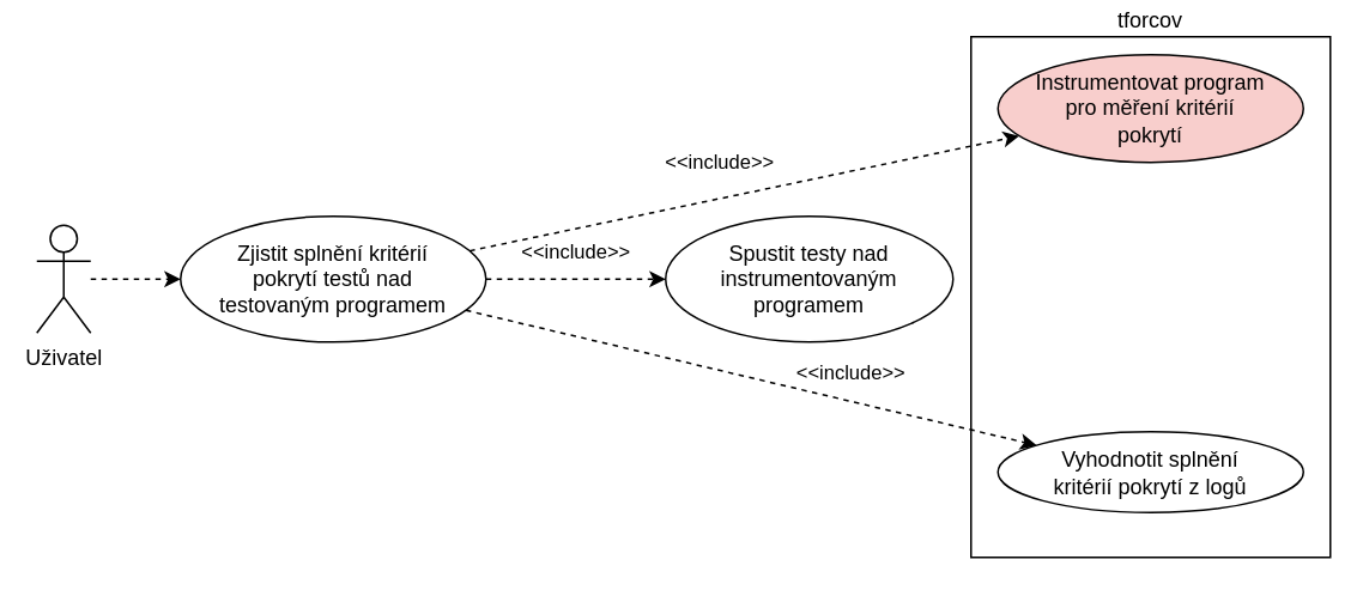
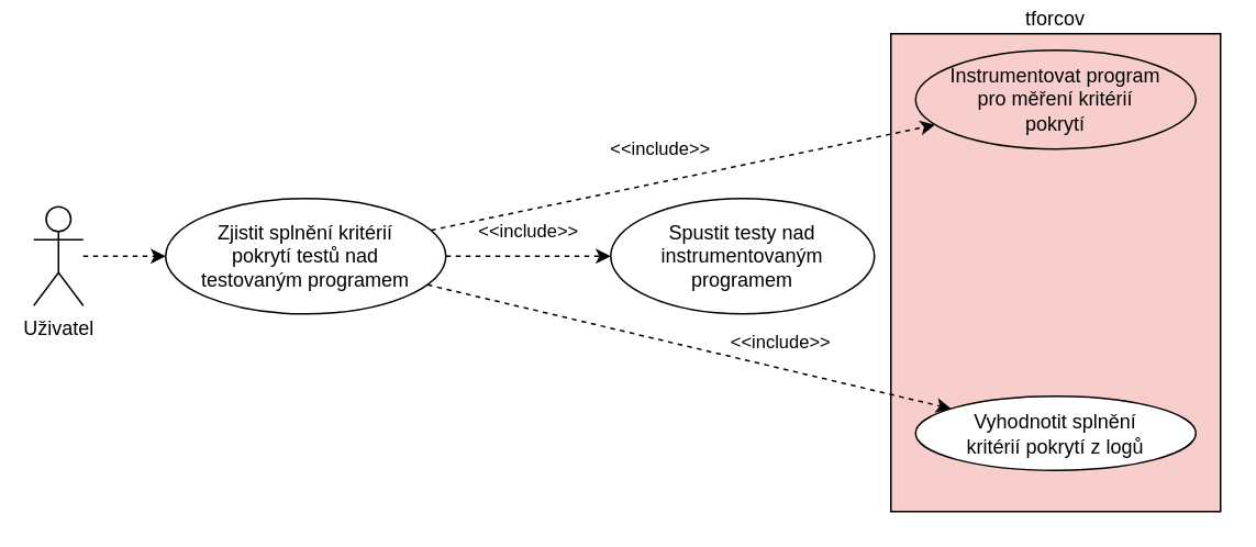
  <mxCell id="0" />
  <mxCell id="1" parent="0" />
- <mxCell id="2" value="tforcov" style="rounded=0;whiteSpace=wrap;html=1;align=center;labelPosition=center;verticalLabelPosition=top;verticalAlign=bottom;" vertex="1" parent="1"><mxGeometry x="540" y="20" width="200" height="290" as="geometry" /></mxCell>
+ <mxCell id="2" value="tforcov" style="rounded=0;whiteSpace=wrap;html=1;align=center;labelPosition=center;verticalLabelPosition=top;verticalAlign=bottom;fillColor=#f8cecc;" vertex="1" parent="1"><mxGeometry x="540" y="20" width="200" height="290" as="geometry" /></mxCell>
  <mxCell id="3" value="Uživatel" style="shape=umlActor;verticalLabelPosition=bottom;verticalAlign=top;html=1;outlineConnect=0;" vertex="1" parent="1"><mxGeometry x="20" y="125" width="30" height="60" as="geometry" /></mxCell>
  <mxCell id="4" value="Instrumentovat program pro měření kritérií pokrytí" style="ellipse;whiteSpace=wrap;html=1;spacing=20;fillColor=#f8cecc;" vertex="1" parent="1"><mxGeometry x="555" y="30" width="170" height="60" as="geometry" /></mxCell>
  <mxCell id="5" value="Vyhodnotit splnění kritérií pokrytí z logů" style="ellipse;whiteSpace=wrap;html=1;spacing=20;" vertex="1" parent="1"><mxGeometry x="555" y="240" width="170" height="45" as="geometry" /></mxCell>
  <mxCell id="6" value="Spustit testy nad instrumentovaným programem" style="ellipse;whiteSpace=wrap;html=1;align=center;spacing=20;" vertex="1" parent="1"><mxGeometry x="370" y="120" width="160" height="70" as="geometry" /></mxCell>
  <mxCell id="7" value="Zjistit splnění kritérií pokrytí testů nad testovaným programem" style="ellipse;whiteSpace=wrap;html=1;align=center;spacing=20;" vertex="1" parent="1"><mxGeometry x="100" y="120" width="170" height="70" as="geometry" /></mxCell>
  <mxCell id="8" value="" style="endArrow=classic;html=1;rounded=0;dashed=1;" edge="1" parent="1" source="3" target="7"><mxGeometry width="50" height="50" relative="1" as="geometry"><mxPoint x="340" y="140" as="sourcePoint" /><mxPoint x="390" y="90" as="targetPoint" /></mxGeometry></mxCell>
  <mxCell id="9" value="&amp;lt;&amp;lt;include&amp;gt;&amp;gt;" style="endArrow=classic;html=1;rounded=0;dashed=1;" edge="1" parent="1" source="7" target="6"><mxGeometry y="15" width="50" height="50" relative="1" as="geometry"><mxPoint x="340" y="140" as="sourcePoint" /><mxPoint x="390" y="90" as="targetPoint" /><mxPoint as="offset" /></mxGeometry></mxCell>
  <mxCell id="10" value="&amp;lt;&amp;lt;include&amp;gt;&amp;gt;" style="endArrow=classic;html=1;rounded=0;dashed=1;" edge="1" parent="1" source="7" target="5"><mxGeometry x="0.326" y="16" width="50" height="50" relative="1" as="geometry"><mxPoint x="320" y="165" as="sourcePoint" /><mxPoint x="380" y="165" as="targetPoint" /><mxPoint as="offset" /></mxGeometry></mxCell>
  <mxCell id="11" value="&amp;lt;&amp;lt;include&amp;gt;&amp;gt;" style="endArrow=classic;html=1;rounded=0;dashed=1;" edge="1" parent="1" source="7" target="4"><mxGeometry x="-0.068" y="20" width="50" height="50" relative="1" as="geometry"><mxPoint x="330" y="175" as="sourcePoint" /><mxPoint x="390" y="175" as="targetPoint" /><mxPoint as="offset" /></mxGeometry></mxCell>
